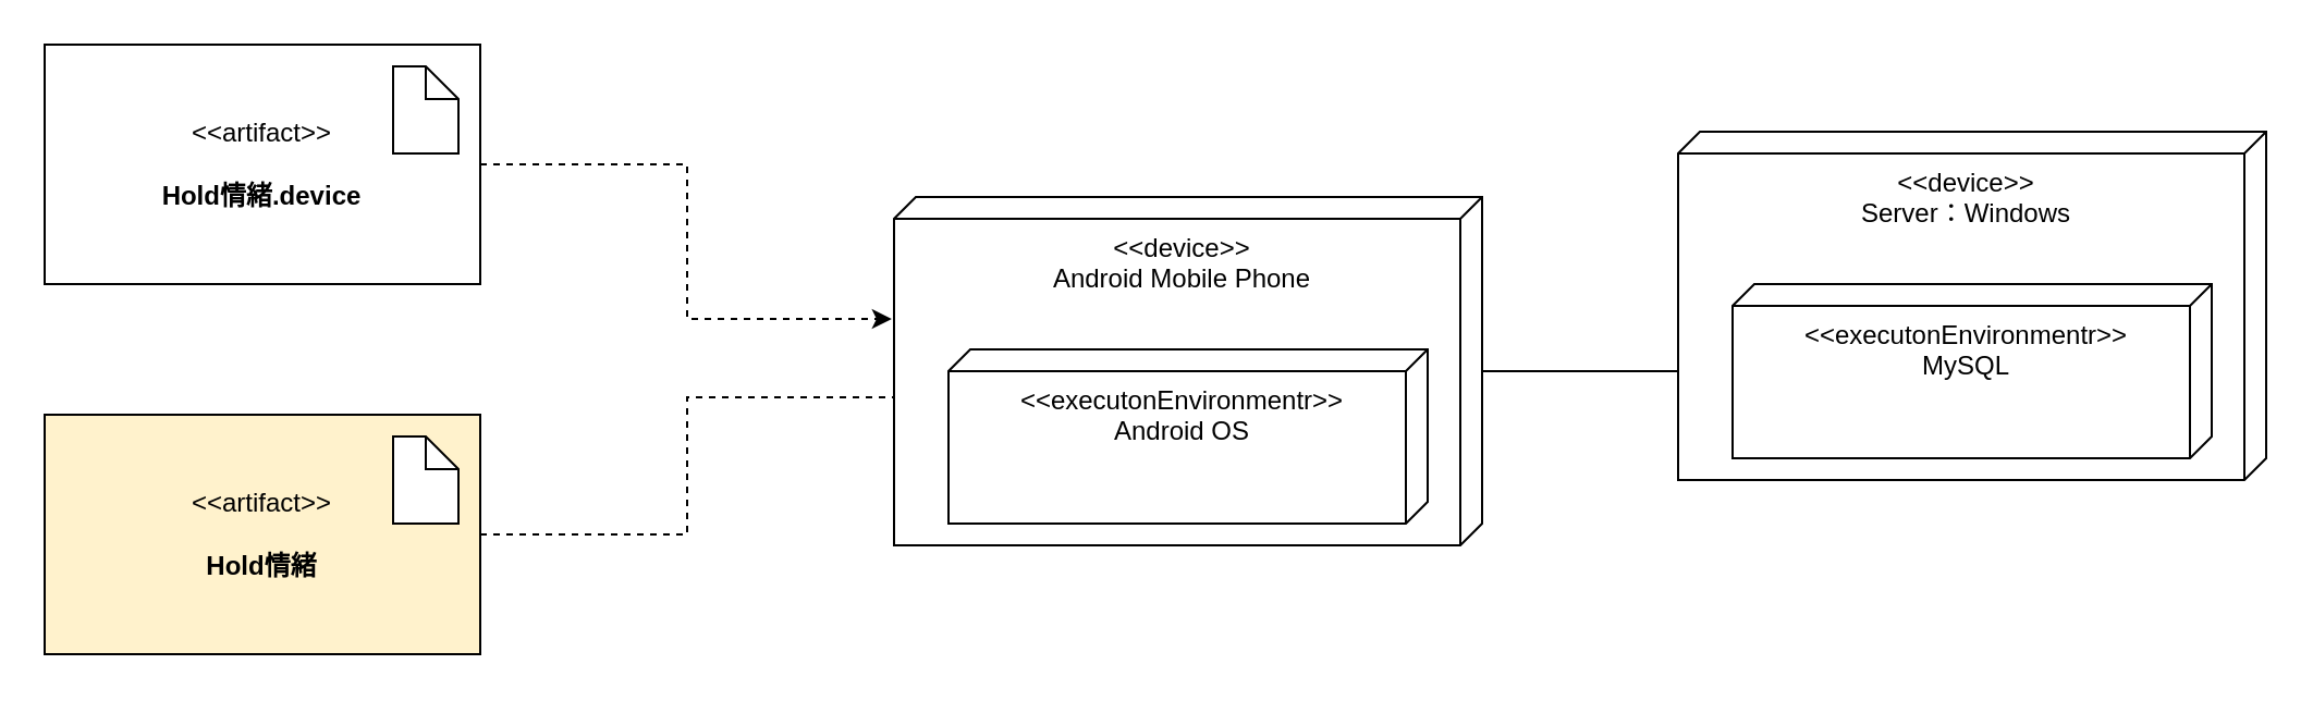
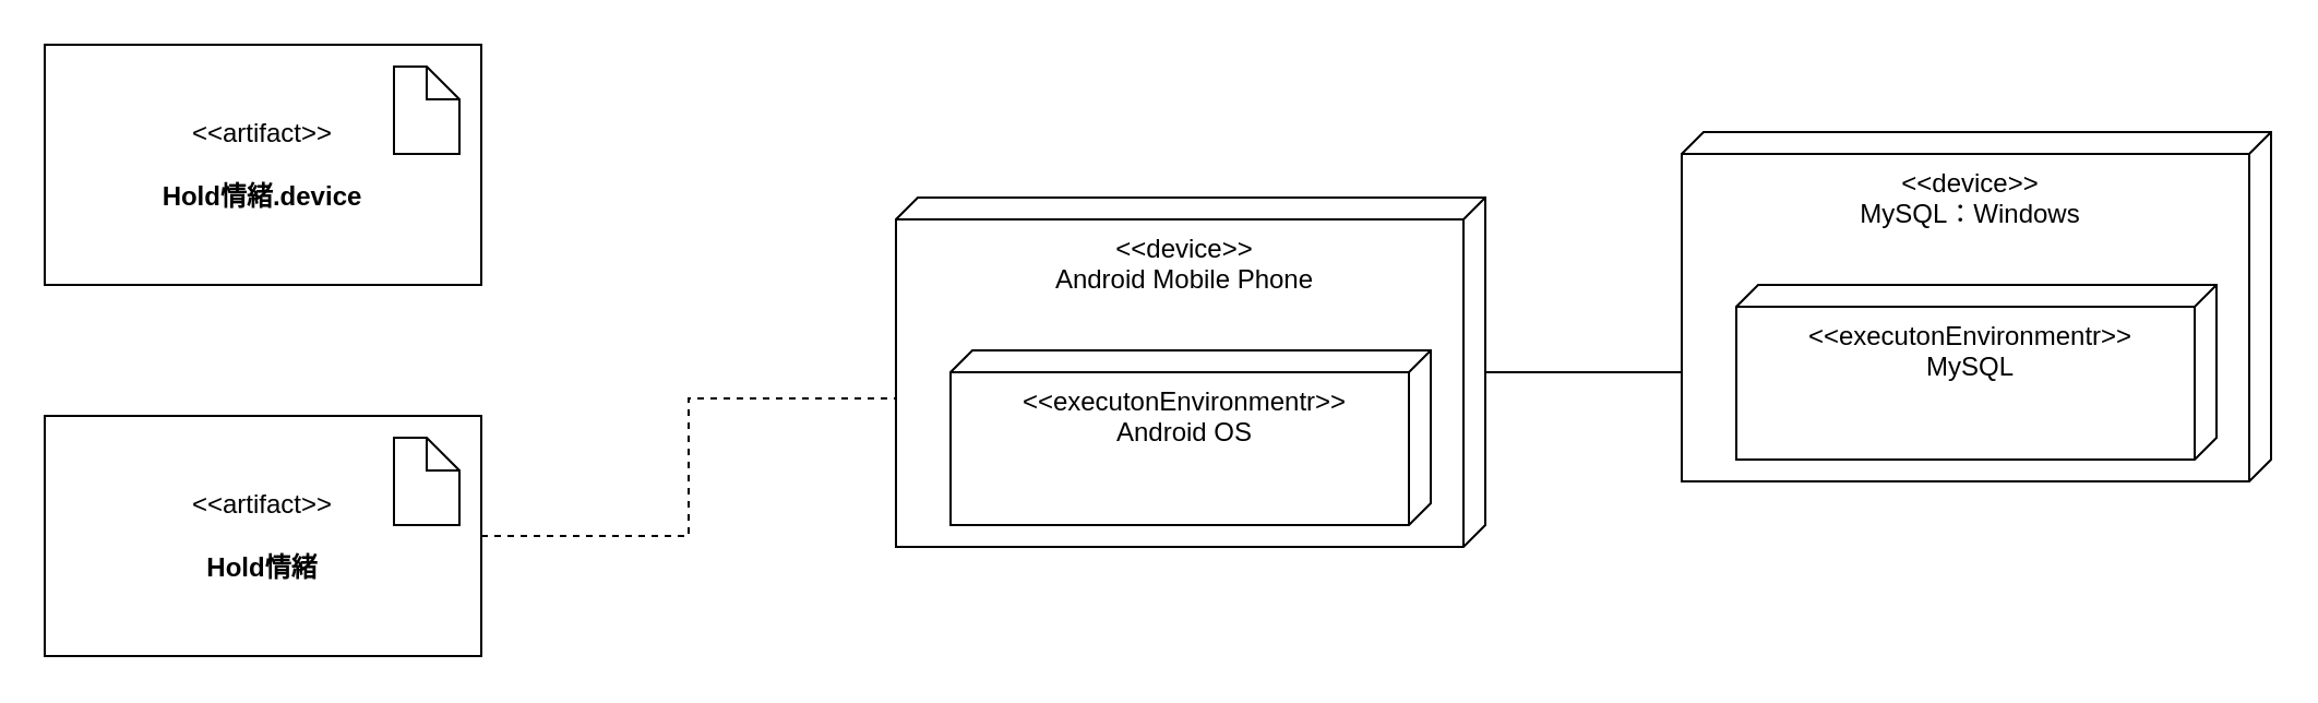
  <mxCell id="0" />
  <mxCell id="1" parent="0" />
  <mxCell id="2" value="" style="edgeStyle=orthogonalEdgeStyle;rounded=0;orthogonalLoop=1;jettySize=auto;html=1;" edge="1" parent="1" source="3" target="6"><mxGeometry relative="1" as="geometry" /></mxCell>
  <mxCell id="3" value="&amp;lt;&amp;lt;device&amp;gt;&amp;gt;&lt;br&gt;Android Mobile Phone" style="verticalAlign=top;align=center;shape=cube;size=10;direction=south;fontStyle=0;html=1;boundedLbl=1;spacingLeft=5;whiteSpace=wrap;" vertex="1" parent="1"><mxGeometry x="410" y="90" width="270" height="160" as="geometry" /></mxCell>
  <mxCell id="4" value="&amp;lt;&amp;lt;executonEnvironmentr&amp;gt;&amp;gt;&lt;br&gt;Android OS" style="verticalAlign=top;align=center;shape=cube;size=10;direction=south;html=1;boundedLbl=1;spacingLeft=5;whiteSpace=wrap;" vertex="1" parent="3"><mxGeometry width="220" height="80" relative="1" as="geometry"><mxPoint x="25" y="70" as="offset" /></mxGeometry></mxCell>
- <mxCell id="5" value="&amp;lt;&amp;lt;device&amp;gt;&amp;gt;&lt;br&gt;Server：Windows" style="verticalAlign=top;align=center;shape=cube;size=10;direction=south;fontStyle=0;html=1;boundedLbl=1;spacingLeft=5;whiteSpace=wrap;" vertex="1" parent="1"><mxGeometry x="770" y="60" width="270" height="160" as="geometry" /></mxCell>
+ <mxCell id="5" value="&amp;lt;&amp;lt;device&amp;gt;&amp;gt;&lt;br&gt;MySQL：Windows" style="verticalAlign=top;align=center;shape=cube;size=10;direction=south;fontStyle=0;html=1;boundedLbl=1;spacingLeft=5;whiteSpace=wrap;" vertex="1" parent="1"><mxGeometry x="770" y="60" width="270" height="160" as="geometry" /></mxCell>
  <mxCell id="6" value="&amp;lt;&amp;lt;executonEnvironmentr&amp;gt;&amp;gt;&lt;br&gt;MySQL" style="verticalAlign=top;align=center;shape=cube;size=10;direction=south;html=1;boundedLbl=1;spacingLeft=5;whiteSpace=wrap;" vertex="1" parent="5"><mxGeometry width="220" height="80" relative="1" as="geometry"><mxPoint x="25" y="70" as="offset" /></mxGeometry></mxCell>
- <mxCell id="7" style="edgeStyle=orthogonalEdgeStyle;rounded=0;orthogonalLoop=1;jettySize=auto;html=1;exitX=1;exitY=0.5;exitDx=0;exitDy=0;entryX=0.35;entryY=1.004;entryDx=0;entryDy=0;entryPerimeter=0;dashed=1;" edge="1" parent="1" source="8" target="3"><mxGeometry relative="1" as="geometry" /></mxCell>
  <mxCell id="8" value="&amp;lt;&amp;lt;artifact&amp;gt;&amp;gt;&lt;br&gt;&lt;br&gt;&lt;b&gt;Hold情緒.device&lt;/b&gt;" style="html=1;align=center;verticalAlign=middle;dashed=0;whiteSpace=wrap;" vertex="1" parent="1"><mxGeometry x="20" y="20" width="200" height="110" as="geometry" /></mxCell>
  <mxCell id="9" value="" style="shape=mxgraph.bpmn.data;labelPosition=center;verticalLabelPosition=bottom;align=center;verticalAlign=top;size=15;html=1;" vertex="1" parent="1"><mxGeometry x="180" y="30" width="30" height="40" as="geometry" /></mxCell>
  <mxCell id="10" style="edgeStyle=orthogonalEdgeStyle;rounded=0;orthogonalLoop=1;jettySize=auto;html=1;exitX=1;exitY=0.5;exitDx=0;exitDy=0;entryX=0.575;entryY=1;entryDx=0;entryDy=0;entryPerimeter=0;dashed=1;endArrow=none;" edge="1" parent="1" source="11" target="3"><mxGeometry relative="1" as="geometry" /></mxCell>
- <mxCell id="11" value="&amp;lt;&amp;lt;artifact&amp;gt;&amp;gt;&lt;br&gt;&lt;br&gt;&lt;b&gt;Hold情緒&lt;/b&gt;" style="html=1;align=center;verticalAlign=middle;dashed=0;whiteSpace=wrap;fillColor=#fff2cc;" vertex="1" parent="1"><mxGeometry x="20" y="190" width="200" height="110" as="geometry" /></mxCell>
+ <mxCell id="11" value="&amp;lt;&amp;lt;artifact&amp;gt;&amp;gt;&lt;br&gt;&lt;br&gt;&lt;b&gt;Hold情緒&lt;/b&gt;" style="html=1;align=center;verticalAlign=middle;dashed=0;whiteSpace=wrap;" vertex="1" parent="1"><mxGeometry x="20" y="190" width="200" height="110" as="geometry" /></mxCell>
  <mxCell id="12" value="" style="shape=mxgraph.bpmn.data;labelPosition=center;verticalLabelPosition=bottom;align=center;verticalAlign=top;size=15;html=1;" vertex="1" parent="1"><mxGeometry x="180" y="200" width="30" height="40" as="geometry" /></mxCell>
